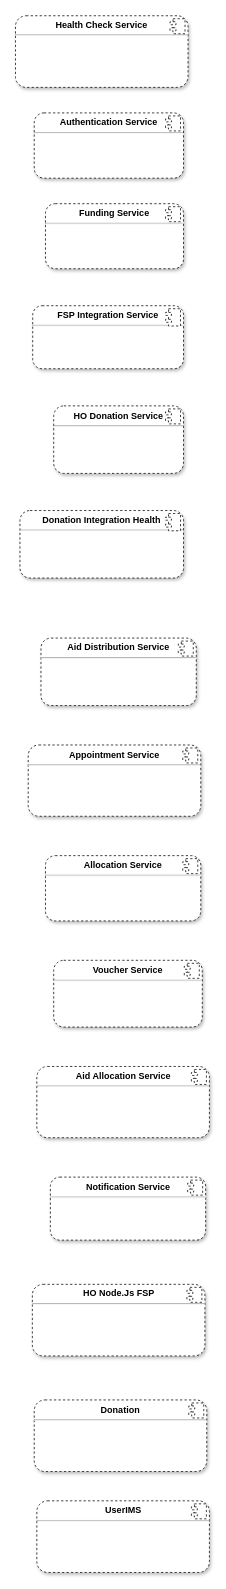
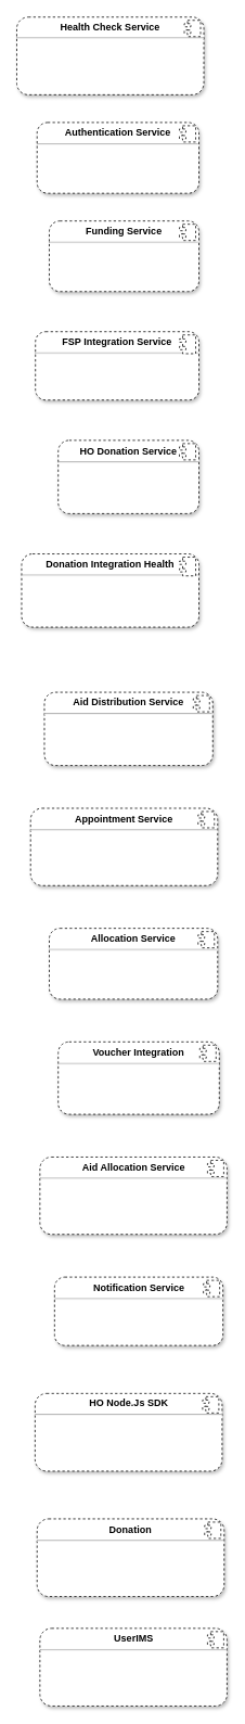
  <mxCell id="0" />
  <mxCell id="1" parent="0" />
  <mxCell id="2" value="&lt;p style=&quot;margin: 0px ; margin-top: 6px ; text-align: center&quot;&gt;&lt;b&gt;FSP Integration Service&lt;/b&gt;&lt;/p&gt;&lt;hr&gt;&lt;p style=&quot;margin: 0px ; margin-left: 8px&quot;&gt;&lt;br&gt;&lt;/p&gt;&lt;div&gt;&lt;br&gt;&lt;/div&gt;&lt;p&gt;&lt;br&gt;&lt;/p&gt;" style="align=left;overflow=fill;html=1;gradientDirection=south;rounded=1;shadow=1;glass=0;dashed=1;" vertex="1" parent="1"><mxGeometry x="43" y="407" width="201" height="84" as="geometry" /></mxCell>
  <mxCell id="3" value="" style="shape=component;jettyWidth=8;jettyHeight=4;dashed=1;" vertex="1" parent="2"><mxGeometry x="1" width="20" height="23" relative="1" as="geometry"><mxPoint x="-24" y="4" as="offset" /></mxGeometry></mxCell>
  <mxCell id="4" value="&lt;p style=&quot;margin: 0px ; margin-top: 6px ; text-align: center&quot;&gt;&lt;b&gt;Donation Integration Health&lt;/b&gt;&lt;/p&gt;&lt;hr&gt;&lt;p style=&quot;margin: 0px ; margin-left: 8px&quot;&gt;&lt;br&gt;&lt;/p&gt;" style="align=left;overflow=fill;html=1;gradientDirection=south;rounded=1;shadow=1;glass=0;dashed=1;" vertex="1" parent="1"><mxGeometry x="26" y="680" width="218" height="90" as="geometry" /></mxCell>
  <mxCell id="5" value="" style="shape=component;jettyWidth=8;jettyHeight=4;dashed=1;" vertex="1" parent="4"><mxGeometry x="1" width="20" height="23" relative="1" as="geometry"><mxPoint x="-24" y="4" as="offset" /></mxGeometry></mxCell>
  <mxCell id="6" value="&lt;p style=&quot;margin: 0px ; margin-top: 6px ; text-align: center&quot;&gt;&lt;b&gt;Aid Distribution Service&lt;/b&gt;&lt;/p&gt;&lt;hr&gt;&lt;p style=&quot;margin: 0px ; margin-left: 8px&quot;&gt;&lt;br&gt;&lt;/p&gt;&lt;p style=&quot;margin: 0px ; margin-left: 8px&quot;&gt;&lt;br&gt;&lt;/p&gt;&lt;p style=&quot;margin: 0px ; margin-left: 8px&quot;&gt;&lt;br&gt;&lt;/p&gt;&lt;p&gt;&lt;br&gt;&lt;/p&gt;" style="align=left;overflow=fill;html=1;gradientDirection=south;whiteSpace=wrap;shadow=1;rounded=1;glass=0;comic=0;dashed=1;" vertex="1" parent="1"><mxGeometry x="54" y="850" width="207" height="90" as="geometry" /></mxCell>
  <mxCell id="7" value="" style="shape=component;jettyWidth=8;jettyHeight=4;dashed=1;" vertex="1" parent="6"><mxGeometry x="1" width="20" height="20" relative="1" as="geometry"><mxPoint x="-24" y="4" as="offset" /></mxGeometry></mxCell>
  <mxCell id="8" value="&lt;p style=&quot;margin: 0px ; margin-top: 6px ; text-align: center&quot;&gt;&lt;b&gt;Allocation Service&lt;/b&gt;&lt;/p&gt;&lt;hr&gt;&lt;p style=&quot;margin: 0px ; margin-left: 8px&quot;&gt;&lt;br&gt;&lt;/p&gt;&lt;p style=&quot;margin: 0px ; margin-left: 8px&quot;&gt;&lt;br&gt;&lt;/p&gt;&lt;p style=&quot;margin: 0px ; margin-left: 8px&quot;&gt;&lt;br&gt;&lt;/p&gt;&lt;p&gt;&lt;br&gt;&lt;/p&gt;" style="align=left;overflow=fill;html=1;gradientDirection=south;whiteSpace=wrap;shadow=1;rounded=1;glass=0;comic=0;dashed=1;" vertex="1" parent="1"><mxGeometry x="60" y="1140" width="207" height="87" as="geometry" /></mxCell>
  <mxCell id="9" value="" style="shape=component;jettyWidth=8;jettyHeight=4;dashed=1;" vertex="1" parent="8"><mxGeometry x="1" width="20" height="20" relative="1" as="geometry"><mxPoint x="-24" y="4" as="offset" /></mxGeometry></mxCell>
  <mxCell id="10" value="&lt;p style=&quot;margin: 0px ; margin-top: 6px ; text-align: center&quot;&gt;&lt;b&gt;Notification Service&lt;/b&gt;&lt;/p&gt;&lt;hr&gt;&lt;p style=&quot;margin: 0px ; margin-left: 8px&quot;&gt;&lt;br&gt;&lt;/p&gt;&lt;p style=&quot;margin: 0px ; margin-left: 8px&quot;&gt;&lt;br&gt;&lt;/p&gt;&lt;p style=&quot;margin: 0px ; margin-left: 8px&quot;&gt;&lt;br&gt;&lt;/p&gt;&lt;p&gt;&lt;br&gt;&lt;/p&gt;" style="align=left;overflow=fill;html=1;gradientDirection=south;whiteSpace=wrap;shadow=1;rounded=1;glass=0;comic=0;dashed=1;" vertex="1" parent="1"><mxGeometry x="66.5" y="1568.5" width="207" height="84" as="geometry" /></mxCell>
  <mxCell id="11" value="" style="shape=component;jettyWidth=8;jettyHeight=4;dashed=1;" vertex="1" parent="10"><mxGeometry x="1" width="20" height="20" relative="1" as="geometry"><mxPoint x="-24" y="4" as="offset" /></mxGeometry></mxCell>
- <mxCell id="12" value="&lt;p style=&quot;margin: 0px ; margin-top: 6px ; text-align: center&quot;&gt;&lt;b&gt;Voucher Service&lt;/b&gt;&lt;/p&gt;&lt;hr&gt;&lt;p style=&quot;margin: 0px ; margin-left: 8px&quot;&gt;&lt;br&gt;&lt;/p&gt;&lt;p&gt;&lt;br&gt;&lt;/p&gt;" style="align=left;overflow=fill;html=1;gradientDirection=south;rounded=1;shadow=1;glass=0;dashed=1;" vertex="1" parent="1"><mxGeometry x="71" y="1279.5" width="198" height="89" as="geometry" /></mxCell>
+ <mxCell id="12" value="&lt;p style=&quot;margin: 0px ; margin-top: 6px ; text-align: center&quot;&gt;&lt;b&gt;Voucher Integration&lt;/b&gt;&lt;/p&gt;&lt;hr&gt;&lt;p style=&quot;margin: 0px ; margin-left: 8px&quot;&gt;&lt;br&gt;&lt;/p&gt;&lt;p&gt;&lt;br&gt;&lt;/p&gt;" style="align=left;overflow=fill;html=1;gradientDirection=south;rounded=1;shadow=1;glass=0;dashed=1;" vertex="1" parent="1"><mxGeometry x="71" y="1279.5" width="198" height="89" as="geometry" /></mxCell>
  <mxCell id="13" value="" style="shape=component;jettyWidth=8;jettyHeight=4;dashed=1;" vertex="1" parent="12"><mxGeometry x="1" width="20" height="20" relative="1" as="geometry"><mxPoint x="-24" y="4" as="offset" /></mxGeometry></mxCell>
  <mxCell id="14" value="&lt;p style=&quot;margin: 0px ; margin-top: 6px ; text-align: center&quot;&gt;&lt;b&gt;HO Donation Service&lt;/b&gt;&lt;/p&gt;&lt;hr&gt;&lt;p style=&quot;margin: 0px ; margin-left: 8px&quot;&gt;&lt;br&gt;&lt;/p&gt;" style="align=left;overflow=fill;html=1;gradientDirection=south;rounded=1;shadow=1;glass=0;dashed=1;" vertex="1" parent="1"><mxGeometry x="71" y="540.5" width="173" height="90" as="geometry" /></mxCell>
  <mxCell id="15" value="" style="shape=component;jettyWidth=8;jettyHeight=4;dashed=1;" vertex="1" parent="14"><mxGeometry x="1" width="20" height="20" relative="1" as="geometry"><mxPoint x="-24" y="4" as="offset" /></mxGeometry></mxCell>
  <mxCell id="16" value="&lt;p style=&quot;margin: 0px ; margin-top: 6px ; text-align: center&quot;&gt;&lt;b&gt;Appointment Service&lt;/b&gt;&lt;/p&gt;&lt;hr&gt;&lt;p style=&quot;margin: 0px ; margin-left: 8px&quot;&gt;&lt;br&gt;&lt;/p&gt;&lt;p&gt;&lt;br&gt;&lt;/p&gt;" style="align=left;overflow=fill;html=1;gradientDirection=south;rounded=1;shadow=1;glass=0;dashed=1;" vertex="1" parent="1"><mxGeometry x="37" y="992.5" width="230" height="95" as="geometry" /></mxCell>
  <mxCell id="17" value="" style="shape=component;jettyWidth=8;jettyHeight=4;dashed=1;" vertex="1" parent="16"><mxGeometry x="1" width="20" height="20" relative="1" as="geometry"><mxPoint x="-24" y="4" as="offset" /></mxGeometry></mxCell>
  <mxCell id="18" value="&lt;p style=&quot;margin: 6px 0px 0px;&quot;&gt;&lt;b&gt;Aid Allocation Service&lt;/b&gt;&lt;/p&gt;&lt;hr&gt;&lt;p style=&quot;margin: 0px ; margin-left: 8px&quot;&gt;&lt;br&gt;&lt;/p&gt;&lt;p&gt;&lt;br&gt;&lt;/p&gt;" style="align=center;overflow=fill;html=1;gradientDirection=south;rounded=1;shadow=1;glass=0;dashed=1;" vertex="1" parent="1"><mxGeometry x="48.5" y="1421" width="230" height="95" as="geometry" /></mxCell>
  <mxCell id="19" value="" style="shape=component;jettyWidth=8;jettyHeight=4;dashed=1;" vertex="1" parent="18"><mxGeometry x="1" width="20" height="20" relative="1" as="geometry"><mxPoint x="-24" y="4" as="offset" /></mxGeometry></mxCell>
  <mxCell id="20" value="&lt;p style=&quot;margin: 0px ; margin-top: 6px ; text-align: center&quot;&gt;&lt;b&gt;Funding Service&lt;/b&gt;&lt;/p&gt;&lt;hr&gt;&lt;p style=&quot;margin: 0px ; margin-left: 8px&quot;&gt;&lt;br&gt;&lt;/p&gt;&lt;p&gt;&lt;br&gt;&lt;/p&gt;" style="align=left;overflow=fill;html=1;gradientDirection=south;rounded=1;shadow=1;glass=0;dashed=1;" vertex="1" parent="1"><mxGeometry x="60" y="271" width="184.0" height="86.7" as="geometry" /></mxCell>
  <mxCell id="21" value="" style="shape=component;jettyWidth=8;jettyHeight=4;dashed=1;" vertex="1" parent="20"><mxGeometry x="1" width="20" height="20" relative="1" as="geometry"><mxPoint x="-24" y="4" as="offset" /></mxGeometry></mxCell>
  <mxCell id="22" value="&lt;p style=&quot;margin: 0px ; margin-top: 6px ; text-align: center&quot;&gt;&lt;b&gt;Authentication Service&lt;/b&gt;&lt;/p&gt;&lt;hr&gt;&lt;p style=&quot;margin: 0px ; margin-left: 8px&quot;&gt;&lt;br&gt;&lt;/p&gt;&lt;p style=&quot;margin: 0px ; margin-left: 8px&quot;&gt;&lt;br&gt;&lt;/p&gt;" style="align=left;overflow=fill;html=1;gradientDirection=south;rounded=1;shadow=1;glass=0;dashed=1;" vertex="1" parent="1"><mxGeometry x="45" y="150" width="199" height="87" as="geometry" /></mxCell>
  <mxCell id="23" value="" style="shape=component;jettyWidth=8;jettyHeight=4;dashed=1;" vertex="1" parent="22"><mxGeometry x="1" width="20" height="20" relative="1" as="geometry"><mxPoint x="-24" y="4" as="offset" /></mxGeometry></mxCell>
  <mxCell id="24" value="&lt;p style=&quot;margin: 0px ; margin-top: 6px ; text-align: center&quot;&gt;&lt;b&gt;Health Check Service&lt;/b&gt;&lt;/p&gt;&lt;hr&gt;&lt;p style=&quot;margin: 0px ; margin-left: 8px&quot;&gt;&lt;br&gt;&lt;/p&gt;&lt;p&gt;&lt;br&gt;&lt;/p&gt;" style="align=left;overflow=fill;html=1;gradientDirection=south;rounded=1;shadow=1;glass=0;dashed=1;" vertex="1" parent="1"><mxGeometry x="20" y="20.5" width="230.0" height="95.45" as="geometry" /></mxCell>
  <mxCell id="25" value="" style="shape=component;jettyWidth=8;jettyHeight=4;dashed=1;" vertex="1" parent="24"><mxGeometry x="1" width="20" height="20" relative="1" as="geometry"><mxPoint x="-24" y="4" as="offset" /></mxGeometry></mxCell>
  <mxCell id="26" value="&lt;p style=&quot;margin: 0px ; margin-top: 6px ; text-align: center&quot;&gt;&lt;b&gt;Donation&lt;/b&gt;&lt;/p&gt;&lt;hr&gt;&lt;p style=&quot;margin: 0px ; margin-left: 8px&quot;&gt;&lt;br&gt;&lt;/p&gt;&lt;p&gt;&lt;br&gt;&lt;/p&gt;" style="align=left;overflow=fill;html=1;gradientDirection=south;rounded=1;shadow=1;glass=0;dashed=1;" vertex="1" parent="1"><mxGeometry x="45" y="1865.5" width="230.0" height="95.45" as="geometry" /></mxCell>
  <mxCell id="27" value="" style="shape=component;jettyWidth=8;jettyHeight=4;dashed=1;" vertex="1" parent="26"><mxGeometry x="1" width="20" height="20" relative="1" as="geometry"><mxPoint x="-24" y="4" as="offset" /></mxGeometry></mxCell>
- <mxCell id="28" value="&lt;p style=&quot;margin: 0px ; margin-top: 6px ; text-align: center&quot;&gt;&lt;b&gt;HO Node.Js FSP&lt;/b&gt;&lt;/p&gt;&lt;hr&gt;&lt;p style=&quot;margin: 0px ; margin-left: 8px&quot;&gt;&lt;br&gt;&lt;/p&gt;&lt;p&gt;&lt;br&gt;&lt;/p&gt;" style="align=left;overflow=fill;html=1;gradientDirection=south;rounded=1;shadow=1;glass=0;dashed=1;" vertex="1" parent="1"><mxGeometry x="42.5" y="1711.4" width="230.0" height="95.45" as="geometry" /></mxCell>
+ <mxCell id="28" value="&lt;p style=&quot;margin: 0px ; margin-top: 6px ; text-align: center&quot;&gt;&lt;b&gt;HO Node.Js SDK&lt;/b&gt;&lt;/p&gt;&lt;hr&gt;&lt;p style=&quot;margin: 0px ; margin-left: 8px&quot;&gt;&lt;br&gt;&lt;/p&gt;&lt;p&gt;&lt;br&gt;&lt;/p&gt;" style="align=left;overflow=fill;html=1;gradientDirection=south;rounded=1;shadow=1;glass=0;dashed=1;" vertex="1" parent="1"><mxGeometry x="42.5" y="1711.4" width="230.0" height="95.45" as="geometry" /></mxCell>
  <mxCell id="29" value="" style="shape=component;jettyWidth=8;jettyHeight=4;dashed=1;" vertex="1" parent="28"><mxGeometry x="1" width="20" height="20" relative="1" as="geometry"><mxPoint x="-24" y="4" as="offset" /></mxGeometry></mxCell>
  <mxCell id="30" value="&lt;p style=&quot;margin: 0px ; margin-top: 6px ; text-align: center&quot;&gt;&lt;b&gt;UserIMS&lt;/b&gt;&lt;/p&gt;&lt;hr&gt;&lt;p style=&quot;margin: 0px ; margin-left: 8px&quot;&gt;&lt;br&gt;&lt;/p&gt;&lt;p&gt;&lt;br&gt;&lt;/p&gt;" style="align=left;overflow=fill;html=1;gradientDirection=south;rounded=1;shadow=1;glass=0;dashed=1;" vertex="1" parent="1"><mxGeometry x="48.5" y="2000" width="230.0" height="95.45" as="geometry" /></mxCell>
  <mxCell id="31" value="" style="shape=component;jettyWidth=8;jettyHeight=4;dashed=1;" vertex="1" parent="30"><mxGeometry x="1" width="20" height="20" relative="1" as="geometry"><mxPoint x="-24" y="4" as="offset" /></mxGeometry></mxCell>
